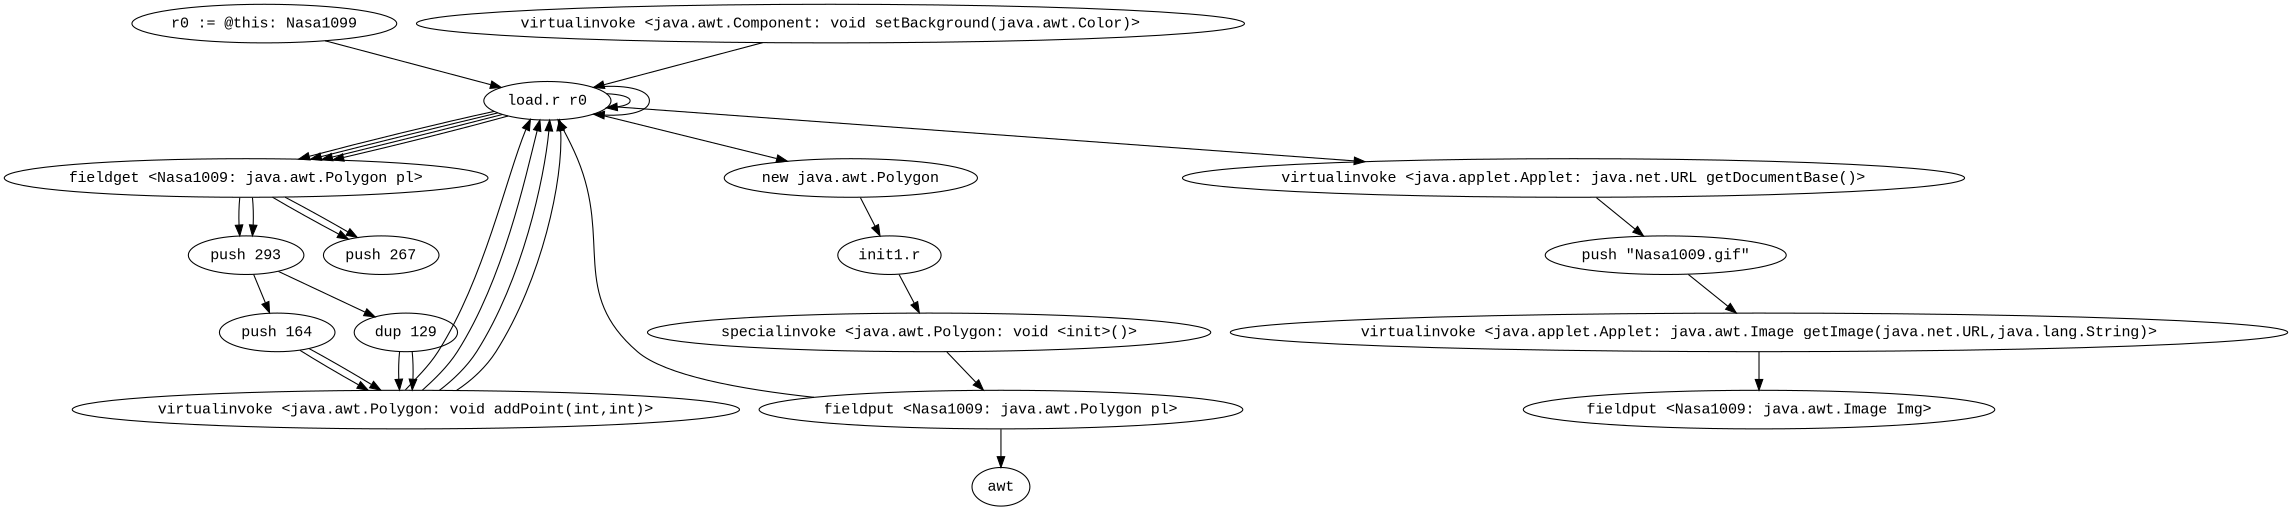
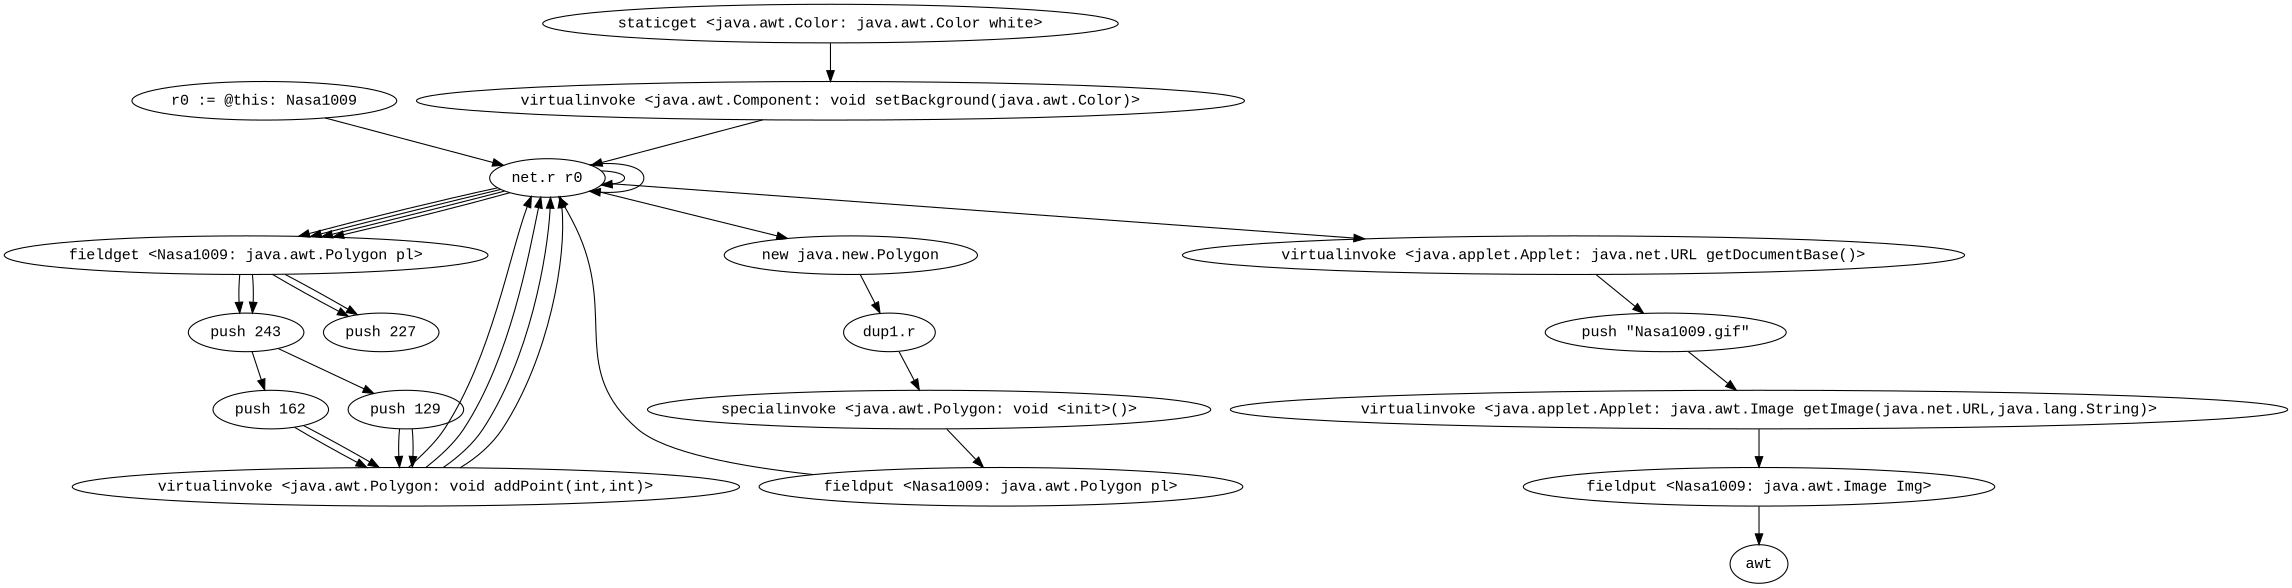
  digraph {
    fontname="Liberation Mono"
    node [fontname="Liberation Mono"]
    edge [fontname="Liberation Mono"]
-   "r0 := @this: Nasa1009" [label="r0 := @this: Nasa1099"]
-   "load.r r0"
-   "new java.awt.Polygon"
+   "r0 := @this: Nasa1009"
+   "load.r r0" [label="net.r r0"]
+   "new java.awt.Polygon" [label="new java.new.Polygon"]
    "fieldget <Nasa1009: java.awt.Polygon pl>"
    "virtualinvoke <java.applet.Applet: java.net.URL getDocumentBase()>"
+   "staticget <java.awt.Color: java.awt.Color white>"
    "virtualinvoke <java.awt.Component: void setBackground(java.awt.Color)>"
-   "dup1.r" [label="init1.r"]
-   "push 243" [label="push 293"]
-   "push 267"
+   "dup1.r"
+   "push 243"
+   "push 267" [label="push 227"]
    "push \"Nasa1009.gif\""
    "specialinvoke <java.awt.Polygon: void <init>()>"
    "fieldput <Nasa1009: java.awt.Polygon pl>"
-   "push 129" [label="dup 129"]
-   "push 162" [label="push 164"]
+   "push 129"
+   "push 162"
    "virtualinvoke <java.awt.Polygon: void addPoint(int,int)>"
    "virtualinvoke <java.applet.Applet: java.awt.Image getImage(java.net.URL,java.lang.String)>"
    "fieldput <Nasa1009: java.awt.Image Img>"
    n19 [label=awt]
    "r0 := @this: Nasa1009" -> "load.r r0"
    "load.r r0" -> "load.r r0"
    "load.r r0" -> "load.r r0"
    "load.r r0" -> "new java.awt.Polygon"
    "load.r r0" -> "fieldget <Nasa1009: java.awt.Polygon pl>"
    "load.r r0" -> "fieldget <Nasa1009: java.awt.Polygon pl>"
    "load.r r0" -> "fieldget <Nasa1009: java.awt.Polygon pl>"
    "load.r r0" -> "fieldget <Nasa1009: java.awt.Polygon pl>"
    "load.r r0" -> "virtualinvoke <java.applet.Applet: java.net.URL getDocumentBase()>"
    "new java.awt.Polygon" -> "dup1.r"
    "fieldget <Nasa1009: java.awt.Polygon pl>" -> "push 243"
    "fieldget <Nasa1009: java.awt.Polygon pl>" -> "push 243"
    "fieldget <Nasa1009: java.awt.Polygon pl>" -> "push 267"
    "fieldget <Nasa1009: java.awt.Polygon pl>" -> "push 267"
    "virtualinvoke <java.applet.Applet: java.net.URL getDocumentBase()>" -> "push \"Nasa1009.gif\""
+   "staticget <java.awt.Color: java.awt.Color white>" -> "virtualinvoke <java.awt.Component: void setBackground(java.awt.Color)>"
    "virtualinvoke <java.awt.Component: void setBackground(java.awt.Color)>" -> "load.r r0"
    "dup1.r" -> "specialinvoke <java.awt.Polygon: void <init>()>"
    "push 243" -> "push 129"
    "push 243" -> "push 162"
    "push \"Nasa1009.gif\"" -> "virtualinvoke <java.applet.Applet: java.awt.Image getImage(java.net.URL,java.lang.String)>"
    "specialinvoke <java.awt.Polygon: void <init>()>" -> "fieldput <Nasa1009: java.awt.Polygon pl>"
    "fieldput <Nasa1009: java.awt.Polygon pl>" -> "load.r r0"
    "push 129" -> "virtualinvoke <java.awt.Polygon: void addPoint(int,int)>"
    "push 129" -> "virtualinvoke <java.awt.Polygon: void addPoint(int,int)>"
    "push 162" -> "virtualinvoke <java.awt.Polygon: void addPoint(int,int)>"
    "push 162" -> "virtualinvoke <java.awt.Polygon: void addPoint(int,int)>"
    "virtualinvoke <java.awt.Polygon: void addPoint(int,int)>" -> "load.r r0"
    "virtualinvoke <java.awt.Polygon: void addPoint(int,int)>" -> "load.r r0"
    "virtualinvoke <java.awt.Polygon: void addPoint(int,int)>" -> "load.r r0"
    "virtualinvoke <java.awt.Polygon: void addPoint(int,int)>" -> "load.r r0"
    "virtualinvoke <java.applet.Applet: java.awt.Image getImage(java.net.URL,java.lang.String)>" -> "fieldput <Nasa1009: java.awt.Image Img>"
-   "fieldput <Nasa1009: java.awt.Polygon pl>" -> n19
+   "fieldput <Nasa1009: java.awt.Image Img>" -> n19
  }
